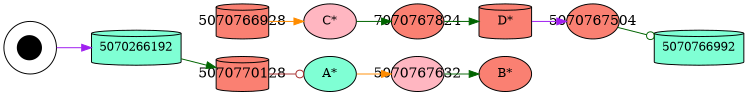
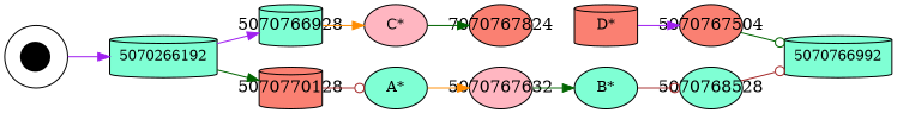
  digraph {
    bgcolor=white
    rankdir=LR
    node [fillcolor=salmon shape=ellipse style=filled fixedsize=true]
    edge [arrowhead=normal color=darkgreen fontsize=12]
    5070266192 [fillcolor=aquamarine fontsize=12 shape=cylinder fixedsize=""]
-   5070766928 [shape=cylinder width=0.75]
+   5070766928 [fillcolor=aquamarine shape=cylinder width=0.75]
    5070770128 [shape=cylinder width=0.75]
    n4 [fillcolor=lightpink fontsize=12 label="C*" fixedsize=""]
    n5 [fillcolor=aquamarine fontsize=12 label="A*" fixedsize=""]
    5070766992 [fillcolor=aquamarine fontsize=12 shape=cylinder fixedsize=""]
    n7 [label=7070767824 width=0.75]
    n8 [fontsize=12 label="D*" shape=cylinder fixedsize=""]
    5070767504 [width=0.75]
    5070767632 [fillcolor=lightpink width=0.75]
-   n11 [fontsize=12 label="B*" fixedsize=""]
+   n11 [fillcolor=aquamarine fontsize=12 label="B*" fixedsize=""]
+   5070768528 [fillcolor=aquamarine width=0.75]
    n13 [fontsize=34 label=<&#9679;> shape=circle width=0.75 fillcolor="" style=""]
+   5070266192 -> 5070766928 [color=purple]
    5070266192 -> 5070770128
    5070766928 -> n4 [color=darkorange]
    5070770128 -> n5 [arrowhead=odot color=brown]
    n4 -> n7
    n5 -> 5070767632 [color=darkorange]
-   n7 -> n8
    n8 -> 5070767504 [color=purple]
    5070767504 -> 5070766992 [arrowhead=odot]
    5070767632 -> n11
+   n11 -> 5070768528 [arrowhead=odot color=brown]
+   5070768528 -> 5070766992 [arrowhead=odot color=brown]
    n13 -> 5070266192 [color=purple]
  }
